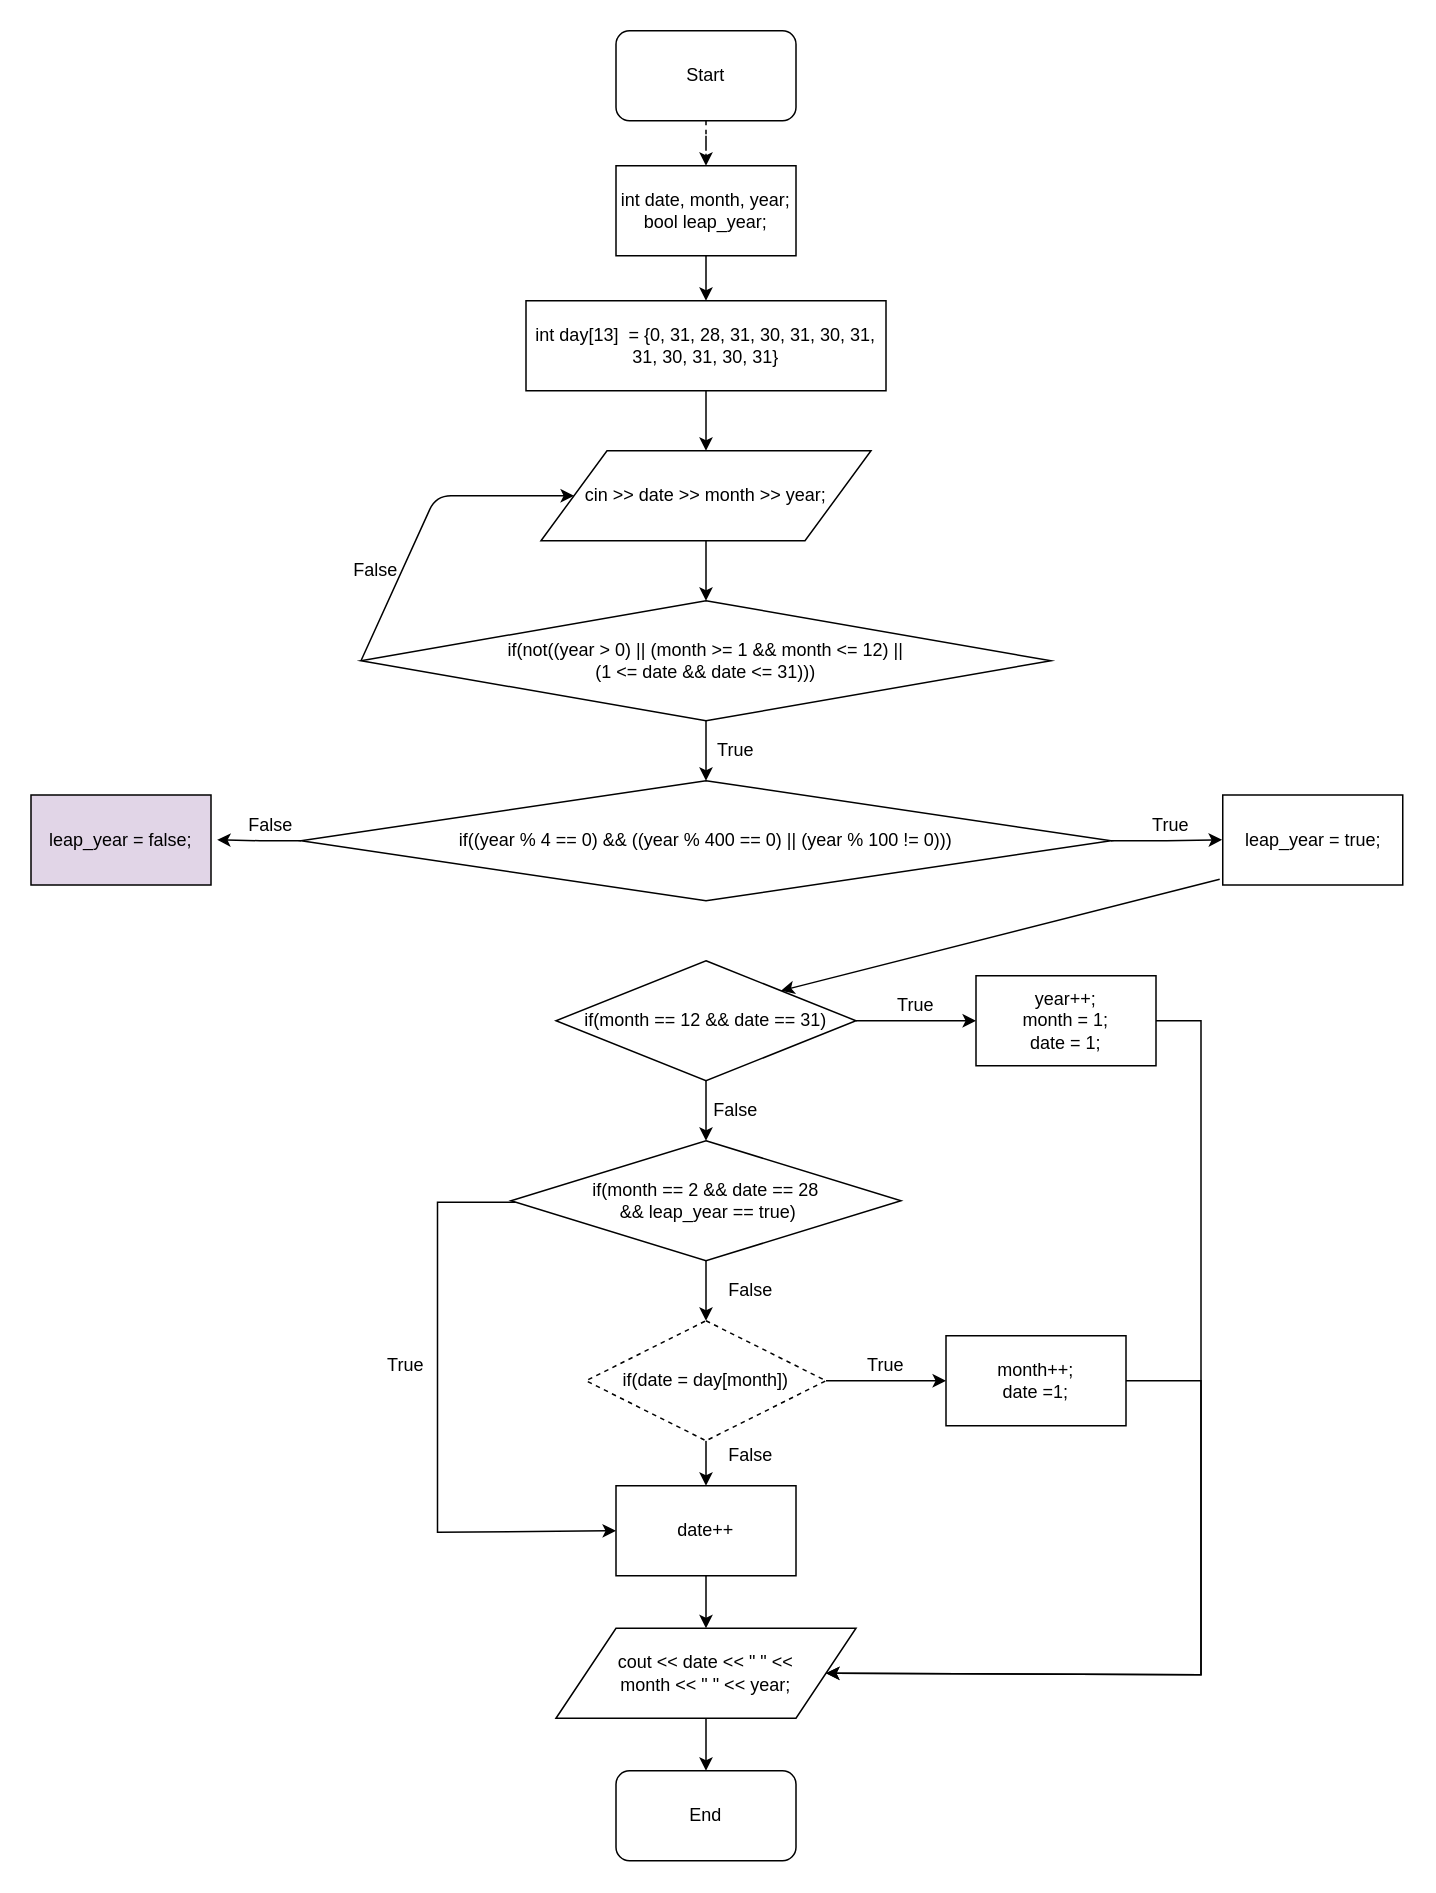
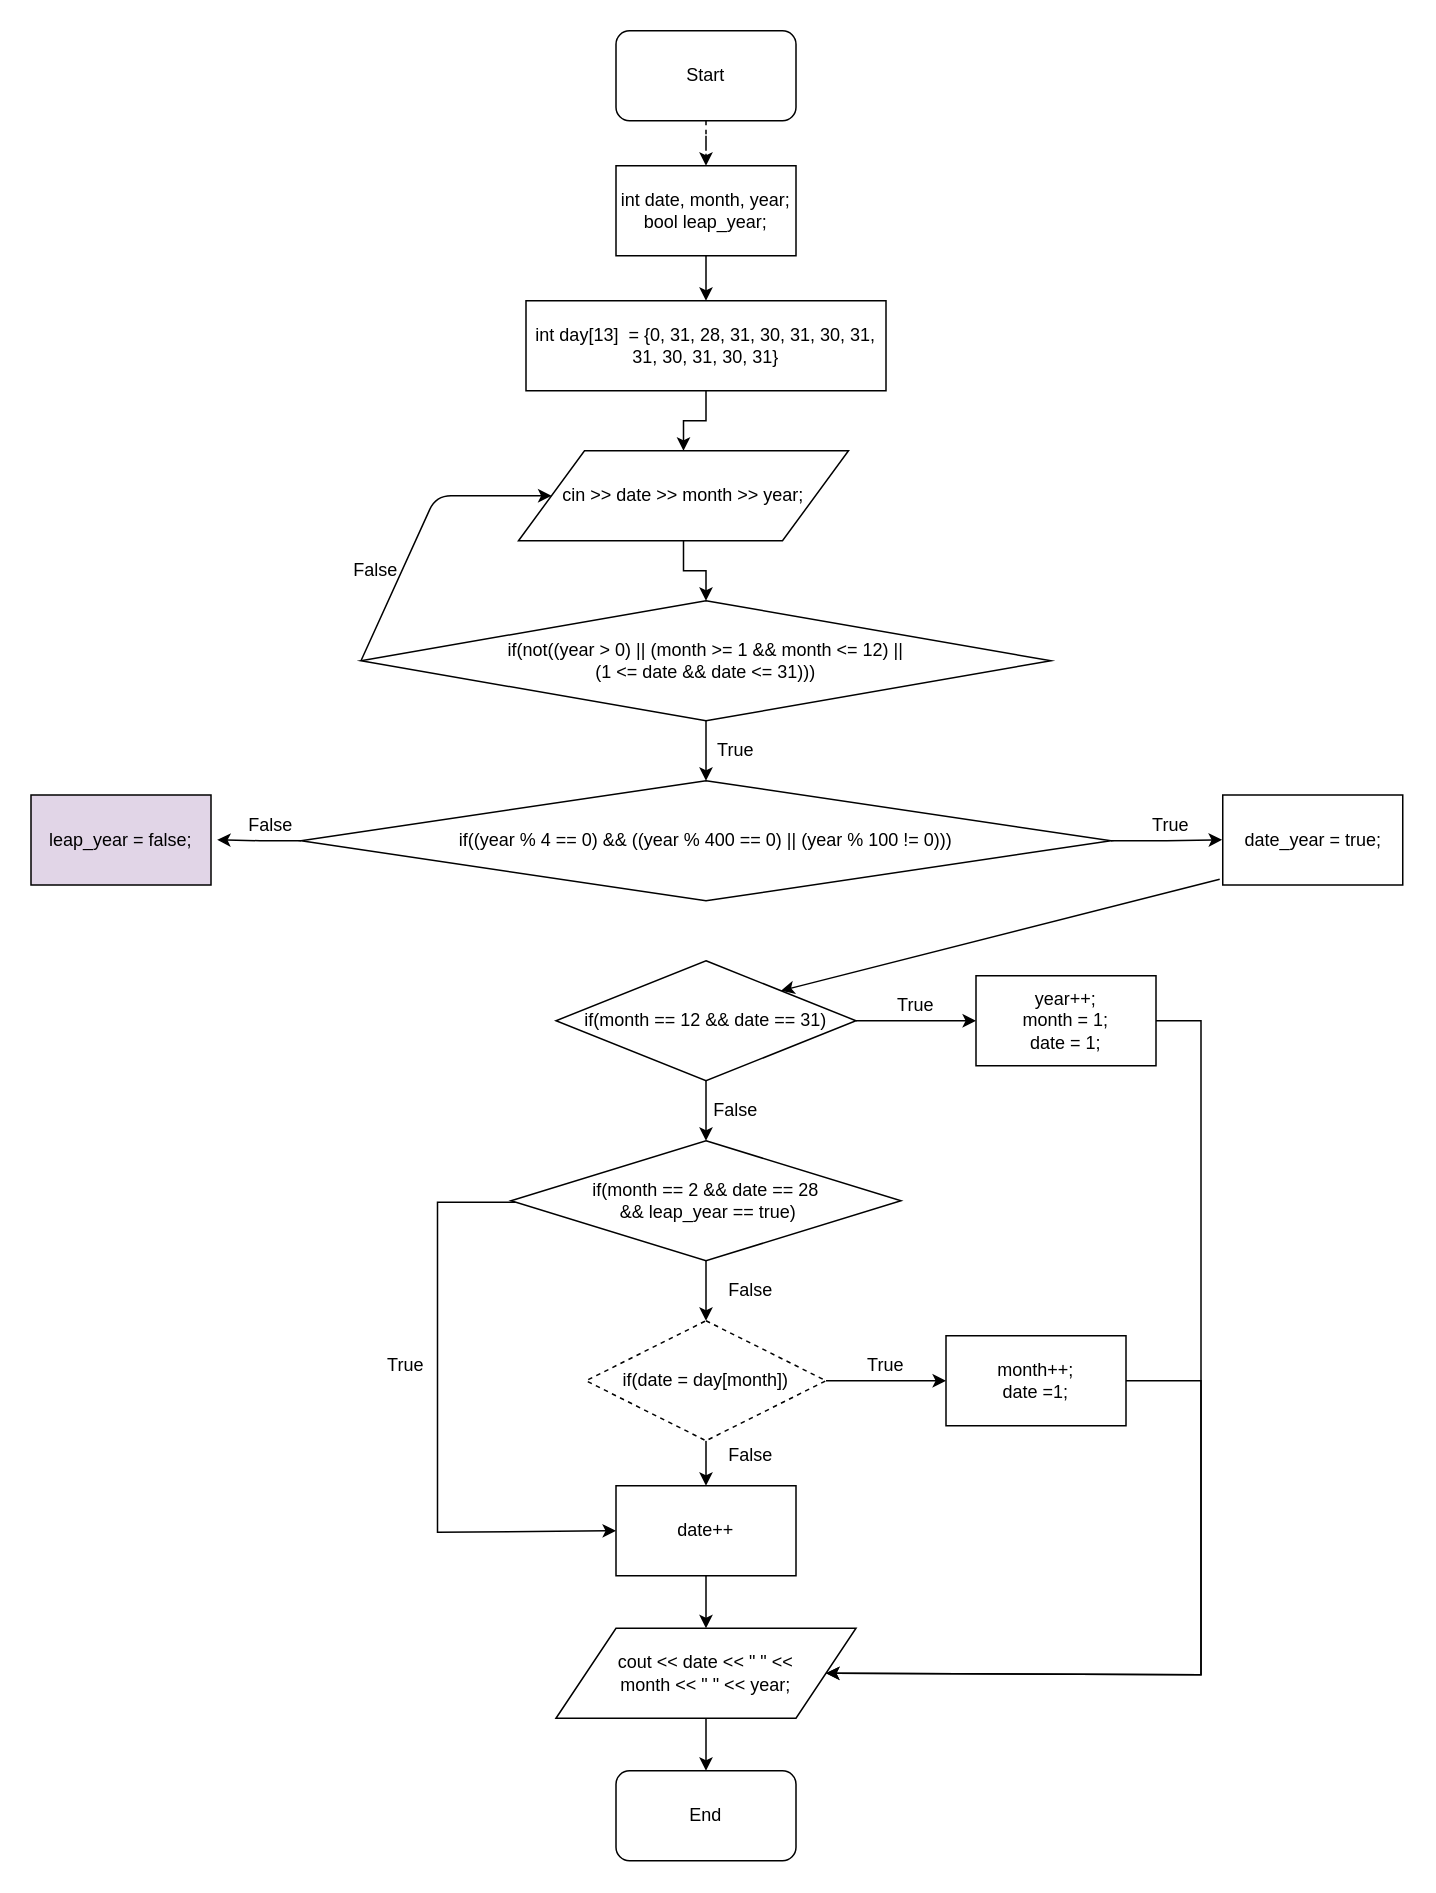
  <mxCell id="0" />
  <mxCell id="1" parent="0" />
  <mxCell id="2" value="" style="edgeStyle=orthogonalEdgeStyle;rounded=0;orthogonalLoop=1;jettySize=auto;html=1;dashed=1;" edge="1" parent="1" source="3" target="5"><mxGeometry relative="1" as="geometry" /></mxCell>
  <mxCell id="3" value="Start" style="rounded=1;whiteSpace=wrap;html=1;" vertex="1" parent="1"><mxGeometry x="410" y="20" width="120" height="60" as="geometry" /></mxCell>
  <mxCell id="4" value="" style="edgeStyle=orthogonalEdgeStyle;rounded=0;orthogonalLoop=1;jettySize=auto;html=1;" edge="1" parent="1" source="5" target="9"><mxGeometry relative="1" as="geometry" /></mxCell>
  <mxCell id="5" value="int date, month, year;&lt;br&gt;bool leap_year;" style="rounded=0;whiteSpace=wrap;html=1;" vertex="1" parent="1"><mxGeometry x="410" y="110" width="120" height="60" as="geometry" /></mxCell>
  <mxCell id="6" value="" style="edgeStyle=orthogonalEdgeStyle;rounded=0;orthogonalLoop=1;jettySize=auto;html=1;" edge="1" parent="1" source="7" target="11"><mxGeometry relative="1" as="geometry" /></mxCell>
- <mxCell id="7" value="cin &amp;gt;&amp;gt; date &amp;gt;&amp;gt; month &amp;gt;&amp;gt; year;" style="shape=parallelogram;perimeter=parallelogramPerimeter;whiteSpace=wrap;html=1;" vertex="1" parent="1"><mxGeometry x="360" y="300" width="220" height="60" as="geometry" /></mxCell>
+ <mxCell id="7" value="cin &amp;gt;&amp;gt; date &amp;gt;&amp;gt; month &amp;gt;&amp;gt; year;" style="shape=parallelogram;perimeter=parallelogramPerimeter;whiteSpace=wrap;html=1;" vertex="1" parent="1"><mxGeometry x="345" y="300" width="220" height="60" as="geometry" /></mxCell>
  <mxCell id="8" value="" style="edgeStyle=orthogonalEdgeStyle;rounded=0;orthogonalLoop=1;jettySize=auto;html=1;" edge="1" parent="1" source="9" target="7"><mxGeometry relative="1" as="geometry" /></mxCell>
  <mxCell id="9" value="int day[13]&amp;nbsp; = {0, 31, 28, 31, 30, 31, 30, 31, 31, 30, 31, 30, 31}" style="rounded=0;whiteSpace=wrap;html=1;" vertex="1" parent="1"><mxGeometry x="350" y="200" width="240" height="60" as="geometry" /></mxCell>
  <mxCell id="10" value="" style="edgeStyle=orthogonalEdgeStyle;rounded=0;orthogonalLoop=1;jettySize=auto;html=1;" edge="1" parent="1" source="11" target="14"><mxGeometry relative="1" as="geometry" /></mxCell>
  <mxCell id="11" value="if(not((year &amp;gt; 0) || (month &amp;gt;= 1 &amp;amp;&amp;amp; month &amp;lt;= 12)&amp;nbsp;|| &lt;br&gt;(1 &amp;lt;= date &amp;amp;&amp;amp; date &amp;lt;= 31)))" style="rhombus;whiteSpace=wrap;html=1;" vertex="1" parent="1"><mxGeometry x="240" y="400" width="460" height="80" as="geometry" /></mxCell>
  <mxCell id="12" value="" style="edgeStyle=orthogonalEdgeStyle;rounded=0;orthogonalLoop=1;jettySize=auto;html=1;" edge="1" parent="1" source="14"><mxGeometry relative="1" as="geometry"><mxPoint x="144.078" y="559.353" as="targetPoint" /></mxGeometry></mxCell>
  <mxCell id="13" value="" style="edgeStyle=orthogonalEdgeStyle;rounded=0;orthogonalLoop=1;jettySize=auto;html=1;" edge="1" parent="1" source="14"><mxGeometry relative="1" as="geometry"><mxPoint x="814.069" y="559.353" as="targetPoint" /></mxGeometry></mxCell>
  <mxCell id="14" value="if((year % 4 == 0) &amp;amp;&amp;amp; ((year % 400 == 0) || (year % 100 != 0)))" style="rhombus;whiteSpace=wrap;html=1;" vertex="1" parent="1"><mxGeometry x="200" y="520" width="540" height="80" as="geometry" /></mxCell>
  <mxCell id="15" value="True" style="text;html=1;strokeColor=none;fillColor=none;align=center;verticalAlign=middle;whiteSpace=wrap;rounded=0;" vertex="1" parent="1"><mxGeometry x="760" y="539.5" width="40" height="20" as="geometry" /></mxCell>
  <mxCell id="16" value="False" style="text;html=1;strokeColor=none;fillColor=none;align=center;verticalAlign=middle;whiteSpace=wrap;rounded=0;" vertex="1" parent="1"><mxGeometry x="230" y="370" width="40" height="20" as="geometry" /></mxCell>
  <mxCell id="17" value="" style="endArrow=classic;html=1;exitX=0;exitY=0.5;exitDx=0;exitDy=0;entryX=0;entryY=0.5;entryDx=0;entryDy=0;" edge="1" parent="1" source="11" target="7"><mxGeometry width="50" height="50" relative="1" as="geometry"><mxPoint x="0" y="670" as="sourcePoint" /><mxPoint x="370" y="330" as="targetPoint" /><Array as="points"><mxPoint x="290" y="330" /></Array></mxGeometry></mxCell>
  <mxCell id="18" value="False" style="text;html=1;strokeColor=none;fillColor=none;align=center;verticalAlign=middle;whiteSpace=wrap;rounded=0;" vertex="1" parent="1"><mxGeometry x="160" y="539.5" width="40" height="20" as="geometry" /></mxCell>
  <mxCell id="19" value="True" style="text;html=1;strokeColor=none;fillColor=none;align=center;verticalAlign=middle;whiteSpace=wrap;rounded=0;" vertex="1" parent="1"><mxGeometry x="470" y="490" width="40" height="20" as="geometry" /></mxCell>
  <mxCell id="20" value="leap_year = false;" style="rounded=0;whiteSpace=wrap;html=1;fillColor=#e1d5e7;" vertex="1" parent="1"><mxGeometry x="20" y="529.5" width="120" height="60" as="geometry" /></mxCell>
- <mxCell id="21" value="leap_year = true;" style="rounded=0;whiteSpace=wrap;html=1;" vertex="1" parent="1"><mxGeometry x="814.5" y="529.5" width="120" height="60" as="geometry" /></mxCell>
+ <mxCell id="21" value="date_year = true;" style="rounded=0;whiteSpace=wrap;html=1;" vertex="1" parent="1"><mxGeometry x="814.5" y="529.5" width="120" height="60" as="geometry" /></mxCell>
  <mxCell id="22" value="" style="edgeStyle=orthogonalEdgeStyle;rounded=0;orthogonalLoop=1;jettySize=auto;html=1;" edge="1" parent="1" source="24" target="27"><mxGeometry relative="1" as="geometry" /></mxCell>
  <mxCell id="23" value="" style="edgeStyle=orthogonalEdgeStyle;rounded=0;orthogonalLoop=1;jettySize=auto;html=1;" edge="1" parent="1" source="24" target="34"><mxGeometry relative="1" as="geometry" /></mxCell>
  <mxCell id="24" value="if(month == 12 &amp;amp;&amp;amp; date == 31)" style="rhombus;whiteSpace=wrap;html=1;" vertex="1" parent="1"><mxGeometry x="370" y="640" width="200" height="80" as="geometry" /></mxCell>
  <mxCell id="25" value="" style="edgeStyle=orthogonalEdgeStyle;rounded=0;orthogonalLoop=1;jettySize=auto;html=1;" edge="1" parent="1" source="27" target="30"><mxGeometry relative="1" as="geometry" /></mxCell>
  <mxCell id="26" value="" style="edgeStyle=orthogonalEdgeStyle;rounded=0;orthogonalLoop=1;jettySize=auto;html=1;entryX=0;entryY=0.5;entryDx=0;entryDy=0;" edge="1" parent="1" source="27" target="32"><mxGeometry relative="1" as="geometry"><mxPoint x="260" y="800" as="targetPoint" /><Array as="points"><mxPoint x="291" y="801" /><mxPoint x="291" y="1021" /></Array></mxGeometry></mxCell>
  <mxCell id="27" value="if(month == 2 &amp;amp;&amp;amp; date == 28&lt;br&gt;&amp;nbsp;&amp;amp;&amp;amp; leap_year == true)" style="rhombus;whiteSpace=wrap;html=1;" vertex="1" parent="1"><mxGeometry x="340" y="760" width="260" height="80" as="geometry" /></mxCell>
  <mxCell id="28" value="" style="edgeStyle=orthogonalEdgeStyle;rounded=0;orthogonalLoop=1;jettySize=auto;html=1;" edge="1" parent="1" source="30"><mxGeometry relative="1" as="geometry"><mxPoint x="630" y="920" as="targetPoint" /></mxGeometry></mxCell>
  <mxCell id="29" value="" style="edgeStyle=orthogonalEdgeStyle;rounded=0;orthogonalLoop=1;jettySize=auto;html=1;" edge="1" parent="1" source="30" target="32"><mxGeometry relative="1" as="geometry" /></mxCell>
  <mxCell id="30" value="if(date = day[month])" style="rhombus;whiteSpace=wrap;html=1;dashed=1;" vertex="1" parent="1"><mxGeometry y="880" width="160" height="80" as="geometry" x="390" /></mxCell>
  <mxCell id="31" value="" style="edgeStyle=orthogonalEdgeStyle;rounded=0;orthogonalLoop=1;jettySize=auto;html=1;" edge="1" parent="1" source="32" target="36"><mxGeometry relative="1" as="geometry" /></mxCell>
  <mxCell id="32" value="date++" style="rounded=0;whiteSpace=wrap;html=1;" vertex="1" parent="1"><mxGeometry x="410" y="990" width="120" height="60" as="geometry" /></mxCell>
  <mxCell id="33" value="" style="edgeStyle=orthogonalEdgeStyle;rounded=0;orthogonalLoop=1;jettySize=auto;html=1;entryX=1;entryY=0.5;entryDx=0;entryDy=0;" edge="1" parent="1" source="34" target="36"><mxGeometry relative="1" as="geometry"><mxPoint x="850" y="680" as="targetPoint" /><Array as="points"><mxPoint x="800" y="680" /><mxPoint x="800" y="1116" /></Array></mxGeometry></mxCell>
  <mxCell id="34" value="year++;&lt;br&gt;month = 1;&lt;br&gt;date = 1;" style="rounded=0;whiteSpace=wrap;html=1;" vertex="1" parent="1"><mxGeometry x="650" y="650" width="120" height="60" as="geometry" /></mxCell>
  <mxCell id="35" value="" style="edgeStyle=orthogonalEdgeStyle;rounded=0;orthogonalLoop=1;jettySize=auto;html=1;" edge="1" parent="1" source="36" target="46"><mxGeometry relative="1" as="geometry" /></mxCell>
  <mxCell id="36" value="cout &amp;lt;&amp;lt; date &amp;lt;&amp;lt; &quot; &quot; &amp;lt;&amp;lt;&lt;br&gt;month &amp;lt;&amp;lt; &quot; &quot; &amp;lt;&amp;lt; year;" style="shape=parallelogram;perimeter=parallelogramPerimeter;whiteSpace=wrap;html=1;" vertex="1" parent="1"><mxGeometry x="370" y="1085" width="200" height="60" as="geometry" /></mxCell>
  <mxCell id="37" value="" style="edgeStyle=orthogonalEdgeStyle;rounded=0;orthogonalLoop=1;jettySize=auto;html=1;entryX=1;entryY=0.5;entryDx=0;entryDy=0;" edge="1" parent="1" source="38" target="36"><mxGeometry relative="1" as="geometry"><mxPoint x="830" y="920" as="targetPoint" /><Array as="points"><mxPoint x="800" y="920" /><mxPoint x="800" y="1116" /></Array></mxGeometry></mxCell>
  <mxCell id="38" value="month++;&lt;br&gt;date =1;" style="rounded=0;whiteSpace=wrap;html=1;" vertex="1" parent="1"><mxGeometry x="630" y="890" width="120" height="60" as="geometry" /></mxCell>
  <mxCell id="39" value="True" style="text;html=1;strokeColor=none;fillColor=none;align=center;verticalAlign=middle;whiteSpace=wrap;rounded=0;" vertex="1" parent="1"><mxGeometry x="590" y="660" width="40" height="20" as="geometry" /></mxCell>
  <mxCell id="40" value="True" style="text;html=1;strokeColor=none;fillColor=none;align=center;verticalAlign=middle;whiteSpace=wrap;rounded=0;" vertex="1" parent="1"><mxGeometry x="570" y="900" width="40" height="20" as="geometry" /></mxCell>
  <mxCell id="41" value="False" style="text;html=1;strokeColor=none;fillColor=none;align=center;verticalAlign=middle;whiteSpace=wrap;rounded=0;" vertex="1" parent="1"><mxGeometry x="470" y="730" width="40" height="20" as="geometry" /></mxCell>
  <mxCell id="42" value="False" style="text;html=1;strokeColor=none;fillColor=none;align=center;verticalAlign=middle;whiteSpace=wrap;rounded=0;" vertex="1" parent="1"><mxGeometry x="480" y="850" width="40" height="20" as="geometry" /></mxCell>
  <mxCell id="43" value="False" style="text;html=1;strokeColor=none;fillColor=none;align=center;verticalAlign=middle;whiteSpace=wrap;rounded=0;" vertex="1" parent="1"><mxGeometry x="480" y="960" width="40" height="20" as="geometry" /></mxCell>
  <mxCell id="44" value="True" style="text;html=1;strokeColor=none;fillColor=none;align=center;verticalAlign=middle;whiteSpace=wrap;rounded=0;" vertex="1" parent="1"><mxGeometry x="250" y="900" width="40" height="20" as="geometry" /></mxCell>
  <mxCell id="45" value="" style="endArrow=classic;html=1;entryX=1;entryY=0;entryDx=0;entryDy=0;exitX=-0.017;exitY=0.937;exitDx=0;exitDy=0;exitPerimeter=0;" edge="1" parent="1" source="21" target="24"><mxGeometry width="50" height="50" relative="1" as="geometry"><mxPoint x="670" y="1120" as="sourcePoint" /><mxPoint x="720" y="1070" as="targetPoint" /></mxGeometry></mxCell>
  <mxCell id="46" value="End" style="rounded=1;whiteSpace=wrap;html=1;" vertex="1" parent="1"><mxGeometry x="410" y="1180" width="120" height="60" as="geometry" /></mxCell>
